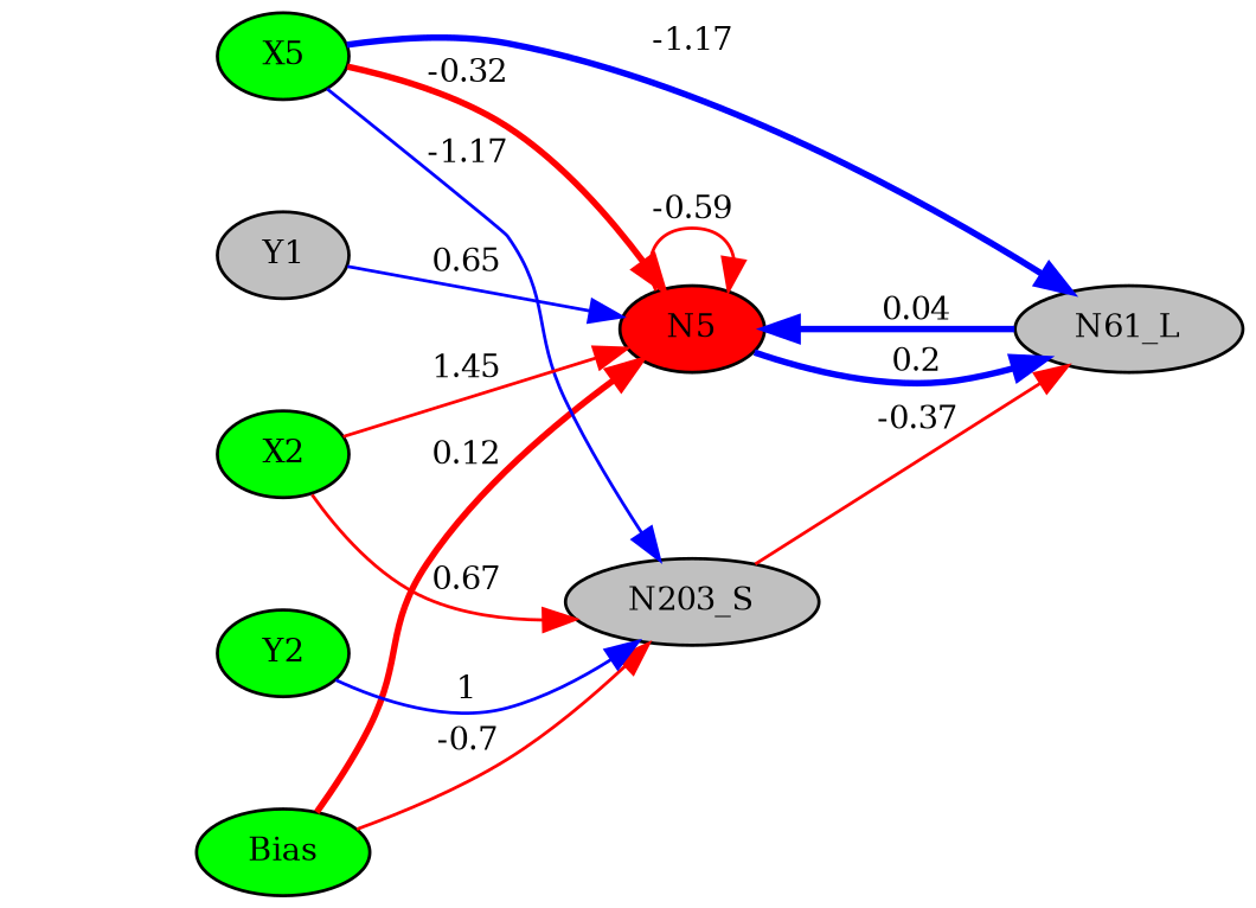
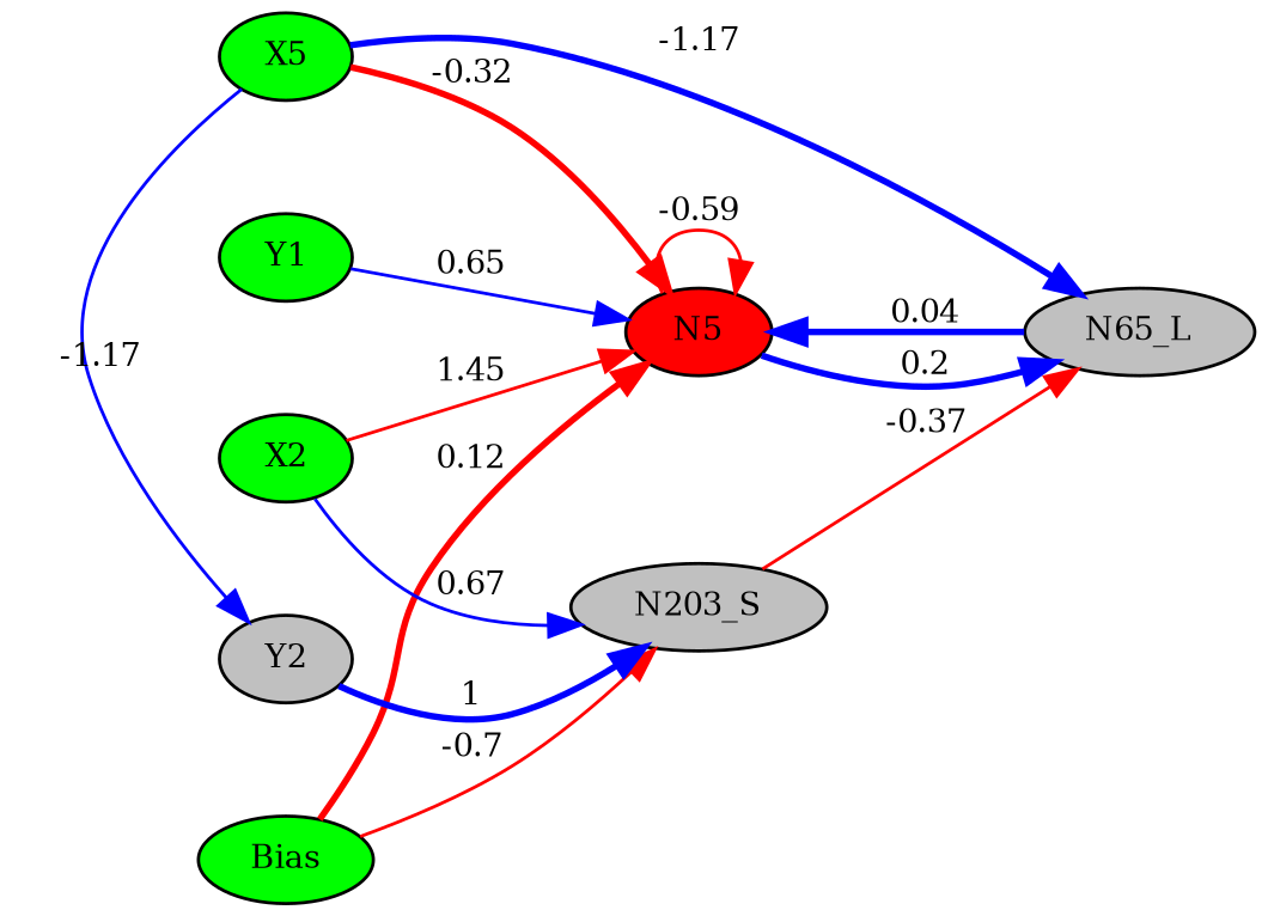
  digraph {
    rankdir=LR
    node [fillcolor=green fontsize=10 shape=ellipse style=filled]
    edge [color=red fontsize=10 style=solid]
    N5 [fillcolor=red height=0.1 width=0.1]
    n2 [height=0.1 label=Bias width=0.1]
    n3 [height=0.1 label=X5 width=0.1]
-   n4 [fillcolor=gray height=0.1 label=Y1 width=0.1]
+   n4 [height=0.1 label=Y1 width=0.1]
    n5 [height=0.1 label=X2 width=0.1]
-   n6 [height=0.1 label=Y2 width=0.1]
-   n7 [fillcolor=gray height=0.1 label=N61_L width=0.1]
+   n6 [fillcolor=gray height=0.1 label=Y2 width=0.1]
+   n7 [fillcolor=gray height=0.1 label=N65_L width=0.1]
    n8 [fillcolor=gray height=0.1 label=N203_S width=0.1]
    subgraph sub_1 {
      rank=same
      N5
    }
    subgraph sub_2 {
      rank=same
      n2
      n3
      n4
      n5
      n6
    }
    N5 -> N5 [arrowType=inv label=-0.59]
    N5 -> n7 [color=blue label=0.2 style=bold]
    n2 -> N5 [label=0.12 style=bold]
    n2 -> n8 [arrowType=inv label=-0.7]
    n3 -> N5 [arrowType=inv label=-0.32 style=bold]
    n3 -> n4 [style=invis color="" fontsize=""]
    n3 -> n7 [arrowType=inv color=blue label=-1.17 style=bold]
-   n3 -> n8 [arrowType=inv color=blue label=-1.17]
+   n3 -> n6 [arrowType=inv color=blue label=-1.17]
    n4 -> N5 [color=blue label=0.65]
    n4 -> n5 [style=invis color="" fontsize=""]
    n5 -> N5 [label=1.45]
    n5 -> n6 [style=invis color="" fontsize=""]
-   n5 -> n8 [label=0.67]
+   n5 -> n8 [color=blue label=0.67]
    n6 -> n2 [style=invis color="" fontsize=""]
-   n6 -> n8 [color=blue label=1]
+   n6 -> n8 [color=blue label=1 style=bold]
    n7 -> N5 [color=blue label=0.04 style=bold]
    n8 -> n7 [arrowType=inv label=-0.37]
  }
